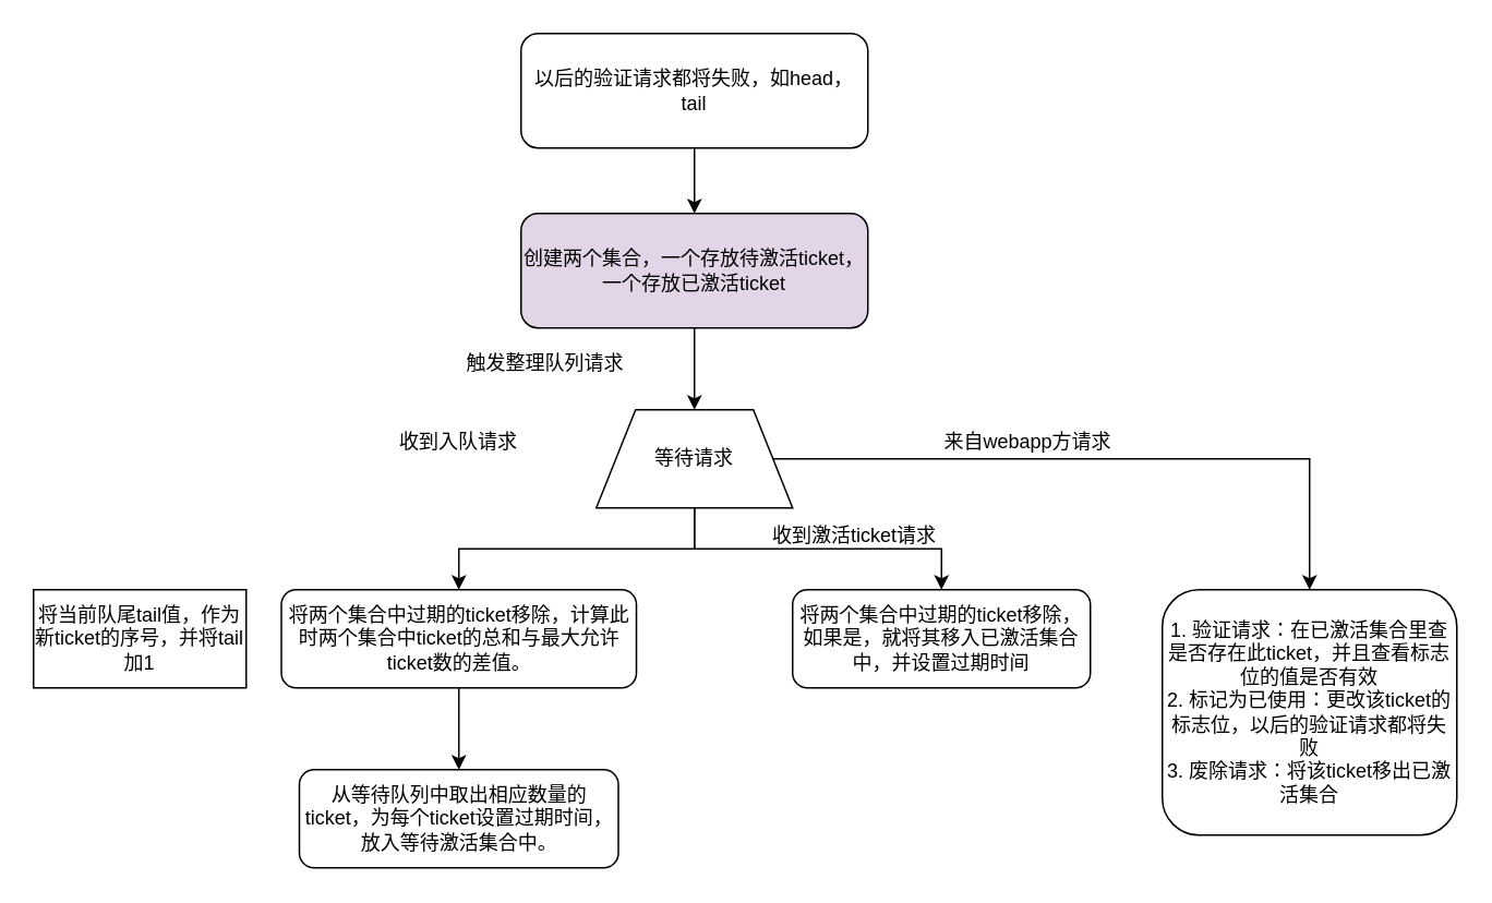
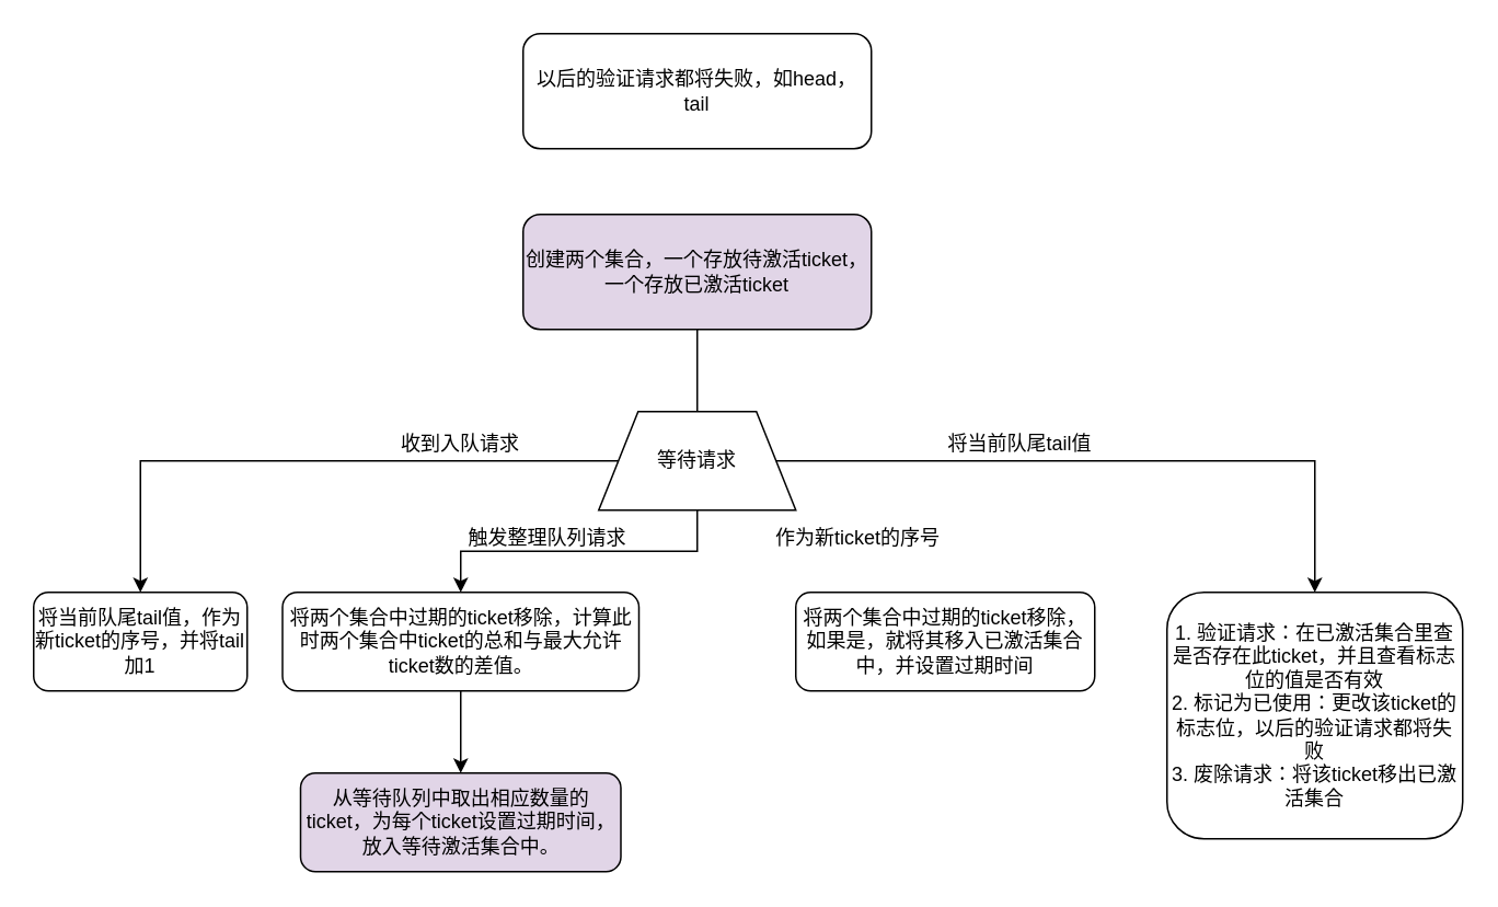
  <mxCell id="0" />
  <mxCell id="1" parent="0" />
- <mxCell id="2" style="edgeStyle=orthogonalEdgeStyle;rounded=0;orthogonalLoop=1;jettySize=auto;html=1;exitX=0.5;exitY=1;exitDx=0;exitDy=0;" edge="1" parent="1" source="3" target="5"><mxGeometry relative="1" as="geometry" /></mxCell>
  <mxCell id="3" value="以后的验证请求都将失败，如head，tail" style="rounded=1;whiteSpace=wrap;html=1;" parent="1" vertex="1"><mxGeometry x="318" y="20" width="212" height="70" as="geometry" /></mxCell>
- <mxCell id="4" style="edgeStyle=orthogonalEdgeStyle;rounded=0;orthogonalLoop=1;jettySize=auto;html=1;" edge="1" parent="1" source="5" target="10"><mxGeometry relative="1" as="geometry" /></mxCell>
+ <mxCell id="4" style="edgeStyle=orthogonalEdgeStyle;rounded=0;orthogonalLoop=1;jettySize=auto;html=1;endArrow=none;" edge="1" parent="1" source="5" target="10"><mxGeometry relative="1" as="geometry" /></mxCell>
  <mxCell id="5" value="创建两个集合，一个存放待激活ticket，一个存放已激活ticket" style="rounded=1;whiteSpace=wrap;html=1;fillColor=#e1d5e7;" vertex="1" parent="1"><mxGeometry x="318" y="130" width="212" height="70" as="geometry" /></mxCell>
+ <mxCell id="6" style="edgeStyle=orthogonalEdgeStyle;rounded=0;orthogonalLoop=1;jettySize=auto;html=1;" edge="1" parent="1" source="10" target="11"><mxGeometry relative="1" as="geometry" /></mxCell>
  <mxCell id="7" style="edgeStyle=orthogonalEdgeStyle;rounded=0;orthogonalLoop=1;jettySize=auto;html=1;" edge="1" parent="1" source="10" target="14"><mxGeometry relative="1" as="geometry" /></mxCell>
- <mxCell id="8" style="edgeStyle=orthogonalEdgeStyle;rounded=0;orthogonalLoop=1;jettySize=auto;html=1;" edge="1" parent="1" source="10" target="17"><mxGeometry relative="1" as="geometry" /></mxCell>
  <mxCell id="9" style="edgeStyle=orthogonalEdgeStyle;rounded=0;orthogonalLoop=1;jettySize=auto;html=1;" edge="1" parent="1" source="10" target="19"><mxGeometry relative="1" as="geometry" /></mxCell>
  <mxCell id="10" value="等待请求" style="shape=trapezoid;perimeter=trapezoidPerimeter;whiteSpace=wrap;html=1;" vertex="1" parent="1"><mxGeometry x="364" y="250" width="120" height="60" as="geometry" /></mxCell>
- <mxCell id="11" value="将当前队尾tail值，作为新ticket的序号，并将tail加1" style="whiteSpace=wrap;html=1;rounded=0;" vertex="1" parent="1"><mxGeometry x="20" y="360" width="130" height="60" as="geometry" /></mxCell>
+ <mxCell id="11" value="将当前队尾tail值，作为新ticket的序号，并将tail加1" style="rounded=1;whiteSpace=wrap;html=1;" vertex="1" parent="1"><mxGeometry x="20" y="360" width="130" height="60" as="geometry" /></mxCell>
  <mxCell id="12" value="收到入队请求" style="text;html=1;strokeColor=none;fillColor=none;align=center;verticalAlign=middle;whiteSpace=wrap;rounded=0;" vertex="1" parent="1"><mxGeometry x="220" y="260" width="120" height="20" as="geometry" /></mxCell>
  <mxCell id="13" style="edgeStyle=orthogonalEdgeStyle;rounded=0;orthogonalLoop=1;jettySize=auto;html=1;entryX=0.5;entryY=0;entryDx=0;entryDy=0;" edge="1" parent="1" source="14" target="16"><mxGeometry relative="1" as="geometry" /></mxCell>
  <mxCell id="14" value="将两个集合中过期的ticket移除，计算此时两个集合中ticket的总和与最大允许ticket数的差值。" style="rounded=1;whiteSpace=wrap;html=1;" vertex="1" parent="1"><mxGeometry x="171.5" y="360" width="217" height="60" as="geometry" /></mxCell>
- <mxCell id="15" value="触发整理队列请求" style="text;html=1;strokeColor=none;fillColor=none;align=center;verticalAlign=middle;whiteSpace=wrap;rounded=0;" vertex="1" parent="1"><mxGeometry x="280" y="215" width="106" height="13" as="geometry" /></mxCell>
- <mxCell id="16" value="从等待队列中取出相应数量的ticket，为每个ticket设置过期时间，放入等待激活集合中。" style="rounded=1;whiteSpace=wrap;html=1;" vertex="1" parent="1"><mxGeometry x="182.5" y="470" width="195" height="60" as="geometry" /></mxCell>
+ <mxCell id="15" value="触发整理队列请求" style="text;html=1;strokeColor=none;fillColor=none;align=center;verticalAlign=middle;whiteSpace=wrap;rounded=0;" vertex="1" parent="1"><mxGeometry x="280" y="320" width="106" height="13" as="geometry" /></mxCell>
+ <mxCell id="16" value="从等待队列中取出相应数量的ticket，为每个ticket设置过期时间，放入等待激活集合中。" style="rounded=1;whiteSpace=wrap;html=1;fillColor=#e1d5e7;" vertex="1" parent="1"><mxGeometry x="182.5" y="470" width="195" height="60" as="geometry" /></mxCell>
  <mxCell id="17" value="将两个集合中过期的ticket移除，如果是，就将其移入已激活集合中，并设置过期时间" style="rounded=1;whiteSpace=wrap;html=1;" vertex="1" parent="1"><mxGeometry x="484" y="360" width="182" height="60" as="geometry" /></mxCell>
- <mxCell id="18" value="收到激活ticket请求" style="text;html=1;resizable=0;points=[];autosize=1;align=left;verticalAlign=top;spacingTop=-4;" vertex="1" parent="1"><mxGeometry x="470" y="316.5" width="120" height="20" as="geometry" /></mxCell>
+ <mxCell id="18" value="作为新ticket的序号" style="text;html=1;resizable=0;points=[];autosize=1;align=left;verticalAlign=top;spacingTop=-4;" vertex="1" parent="1"><mxGeometry x="470" y="316.5" width="120" height="20" as="geometry" /></mxCell>
  <mxCell id="19" value="1. 验证请求：在已激活集合里查是否存在此ticket，并且查看标志位的值是否有效&lt;br&gt;2. 标记为已使用：更改该ticket的标志位，以后的验证请求都将失败&lt;br&gt;3. 废除请求：将该ticket移出已激活集合" style="rounded=1;whiteSpace=wrap;html=1;" vertex="1" parent="1"><mxGeometry x="710" y="360" width="180" height="150" as="geometry" /></mxCell>
- <mxCell id="20" value="来自webapp方请求" style="text;html=1;resizable=0;points=[];autosize=1;align=left;verticalAlign=top;spacingTop=-4;" vertex="1" parent="1"><mxGeometry x="575" y="260" width="120" height="20" as="geometry" /></mxCell>
+ <mxCell id="20" value="将当前队尾tail值" style="text;html=1;resizable=0;points=[];autosize=1;align=left;verticalAlign=top;spacingTop=-4;" vertex="1" parent="1"><mxGeometry x="575" y="260" width="120" height="20" as="geometry" /></mxCell>
